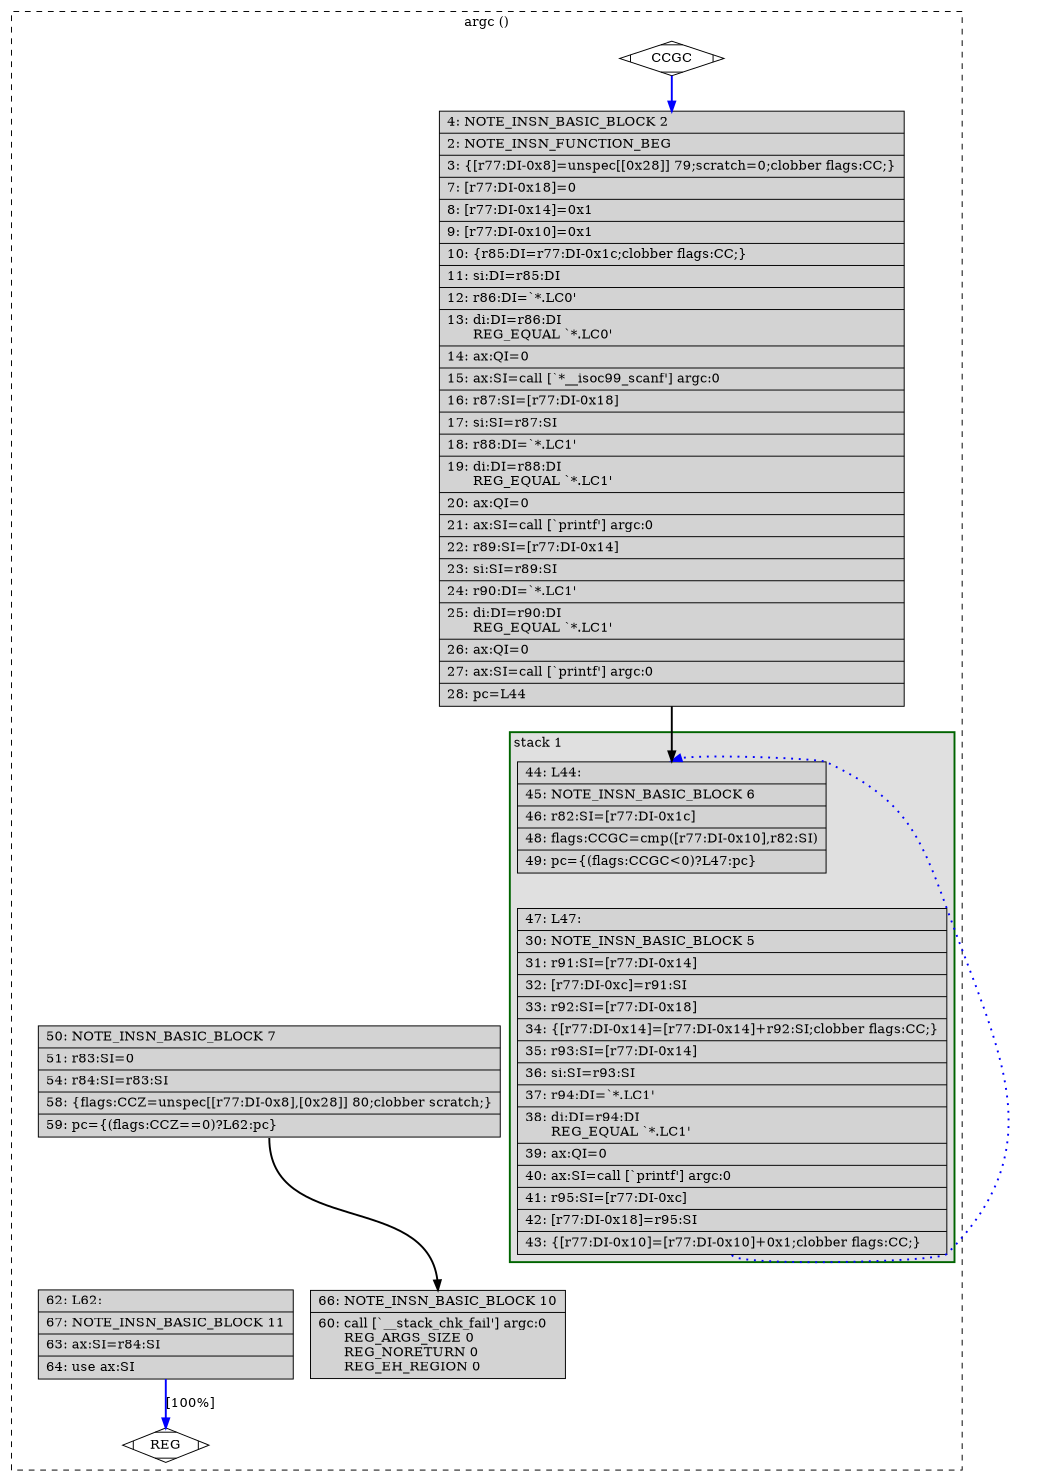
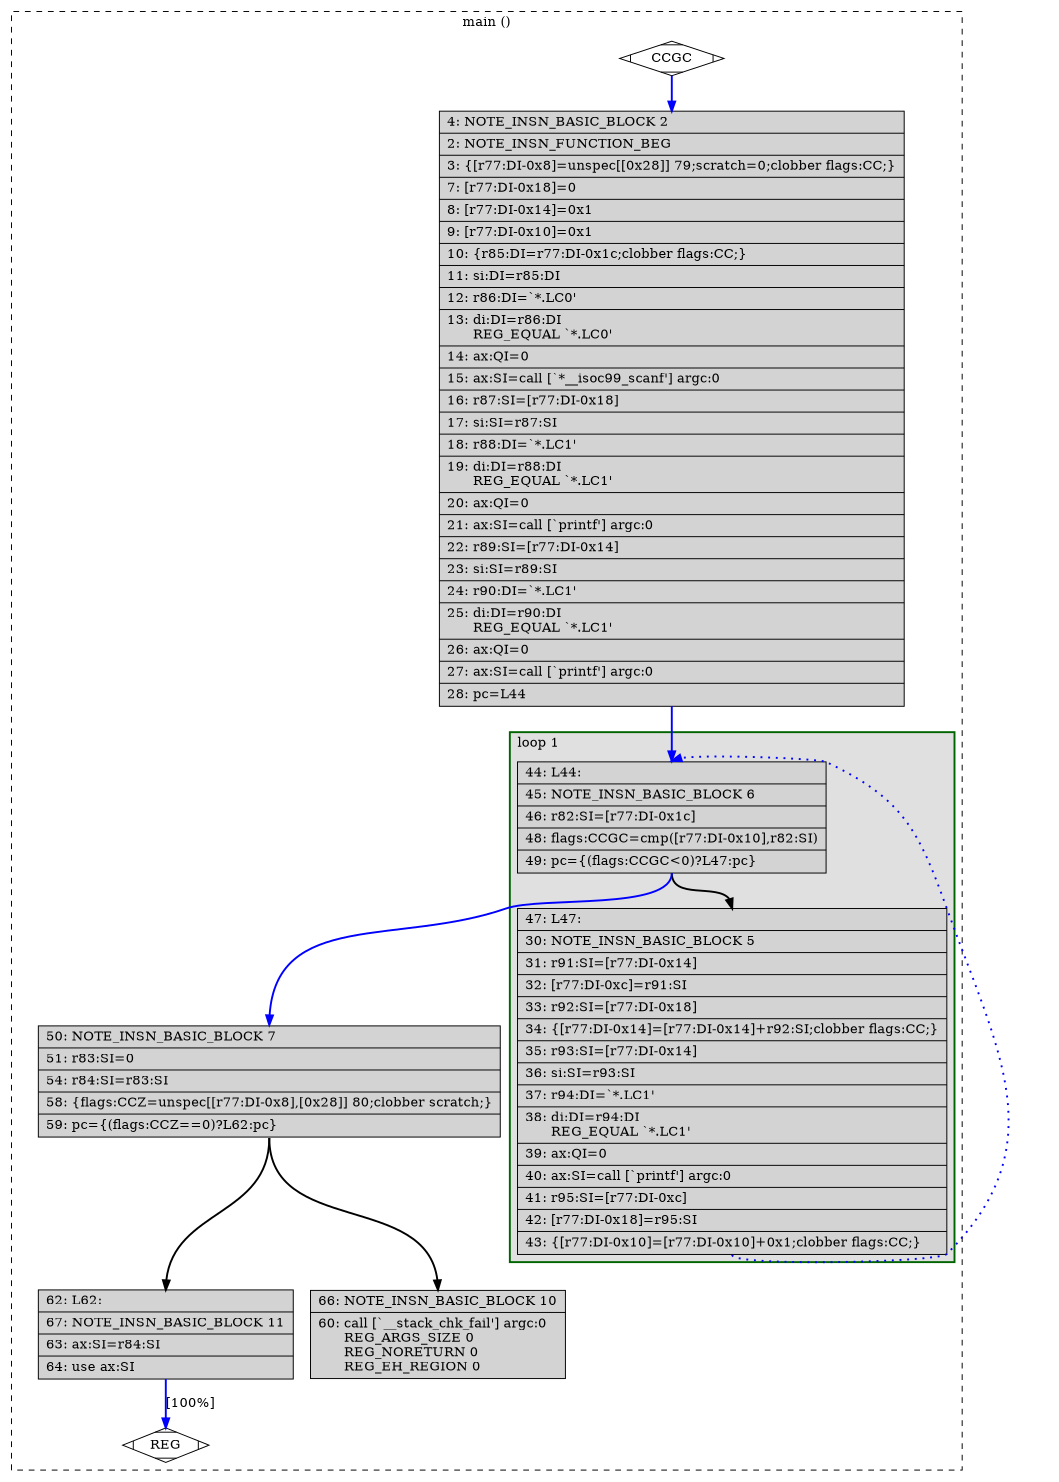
  digraph {
    node [fillcolor=lightgrey shape=record style=filled]
    edge [color=black constraint=true headport=n style="solid,bold" tailport=s weight=10]
    n1 [label="{\ \ \ 44:\ L44:\l|\ \ \ 45:\ NOTE_INSN_BASIC_BLOCK\ 6\l|\ \ \ 46:\ r82:SI=[r77:DI-0x1c]\l|\ \ \ 48:\ flags:CCGC=cmp([r77:DI-0x10],r82:SI)\l|\ \ \ 49:\ pc=\{(flags:CCGC\<0)?L47:pc\}\l}"]
    n2 [label="{\ \ \ 47:\ L47:\l|\ \ \ 30:\ NOTE_INSN_BASIC_BLOCK\ 5\l|\ \ \ 31:\ r91:SI=[r77:DI-0x14]\l|\ \ \ 32:\ [r77:DI-0xc]=r91:SI\l|\ \ \ 33:\ r92:SI=[r77:DI-0x18]\l|\ \ \ 34:\ \{[r77:DI-0x14]=[r77:DI-0x14]+r92:SI;clobber\ flags:CC;\}\l|\ \ \ 35:\ r93:SI=[r77:DI-0x14]\l|\ \ \ 36:\ si:SI=r93:SI\l|\ \ \ 37:\ r94:DI=`*.LC1'\l|\ \ \ 38:\ di:DI=r94:DI\l\ \ \ \ \ \ REG_EQUAL\ `*.LC1'\l|\ \ \ 39:\ ax:QI=0\l|\ \ \ 40:\ ax:SI=call\ [`printf']\ argc:0\l|\ \ \ 41:\ r95:SI=[r77:DI-0xc]\l|\ \ \ 42:\ [r77:DI-0x18]=r95:SI\l|\ \ \ 43:\ \{[r77:DI-0x10]=[r77:DI-0x10]+0x1;clobber\ flags:CC;\}\l}"]
    n3 [label="{\ \ \ 50:\ NOTE_INSN_BASIC_BLOCK\ 7\l|\ \ \ 51:\ r83:SI=0\l|\ \ \ 54:\ r84:SI=r83:SI\l|\ \ \ 58:\ \{flags:CCZ=unspec[[r77:DI-0x8],[0x28]]\ 80;clobber\ scratch;\}\l|\ \ \ 59:\ pc=\{(flags:CCZ==0)?L62:pc\}\l}"]
    n4 [fillcolor=white label=CCGC shape=Mdiamond]
    n5 [fillcolor=white label=REG shape=Mdiamond]
    n6 [label="{\ \ \ \ 4:\ NOTE_INSN_BASIC_BLOCK\ 2\l|\ \ \ \ 2:\ NOTE_INSN_FUNCTION_BEG\l|\ \ \ \ 3:\ \{[r77:DI-0x8]=unspec[[0x28]]\ 79;scratch=0;clobber\ flags:CC;\}\l|\ \ \ \ 7:\ [r77:DI-0x18]=0\l|\ \ \ \ 8:\ [r77:DI-0x14]=0x1\l|\ \ \ \ 9:\ [r77:DI-0x10]=0x1\l|\ \ \ 10:\ \{r85:DI=r77:DI-0x1c;clobber\ flags:CC;\}\l|\ \ \ 11:\ si:DI=r85:DI\l|\ \ \ 12:\ r86:DI=`*.LC0'\l|\ \ \ 13:\ di:DI=r86:DI\l\ \ \ \ \ \ REG_EQUAL\ `*.LC0'\l|\ \ \ 14:\ ax:QI=0\l|\ \ \ 15:\ ax:SI=call\ [`*__isoc99_scanf']\ argc:0\l|\ \ \ 16:\ r87:SI=[r77:DI-0x18]\l|\ \ \ 17:\ si:SI=r87:SI\l|\ \ \ 18:\ r88:DI=`*.LC1'\l|\ \ \ 19:\ di:DI=r88:DI\l\ \ \ \ \ \ REG_EQUAL\ `*.LC1'\l|\ \ \ 20:\ ax:QI=0\l|\ \ \ 21:\ ax:SI=call\ [`printf']\ argc:0\l|\ \ \ 22:\ r89:SI=[r77:DI-0x14]\l|\ \ \ 23:\ si:SI=r89:SI\l|\ \ \ 24:\ r90:DI=`*.LC1'\l|\ \ \ 25:\ di:DI=r90:DI\l\ \ \ \ \ \ REG_EQUAL\ `*.LC1'\l|\ \ \ 26:\ ax:QI=0\l|\ \ \ 27:\ ax:SI=call\ [`printf']\ argc:0\l|\ \ \ 28:\ pc=L44\l}"]
    n7 [label="{\ \ \ 66:\ NOTE_INSN_BASIC_BLOCK\ 10\l|\ \ \ 60:\ call\ [`__stack_chk_fail']\ argc:0\l\ \ \ \ \ \ REG_ARGS_SIZE\ 0\l\ \ \ \ \ \ REG_NORETURN\ 0\l\ \ \ \ \ \ REG_EH_REGION\ 0\l}"]
    n8 [label="{\ \ \ 62:\ L62:\l|\ \ \ 67:\ NOTE_INSN_BASIC_BLOCK\ 11\l|\ \ \ 63:\ ax:SI=r84:SI\l|\ \ \ 64:\ use\ ax:SI\l}"]
    subgraph cluster_1 {
      color=black
-     label="argc ()"
+     label="main ()"
      style=dashed
      n3
      n4
      n5
      n6
      n7
      n8
      subgraph cluster_2 {
        color=darkgreen
        fillcolor=grey88
-       label="stack 1"
+       label="loop 1"
        labeljust=l
        penwidth=2
        style=filled
        n1
        n2
      }
    }
+   n1 -> n2
+   n1 -> n3 [color=blue weight=100]
    n2 -> n1 [color=blue constraint=false style="dotted,bold"]
    n3 -> n7 [weight=100]
+   n3 -> n8
    n4 -> n5 [style=invis color="" weight=""]
    n4 -> n6 [color=blue weight=100]
-   n6 -> n1
+   n6 -> n1 [color=blue]
    n8 -> n5 [color=blue label="[100%]" weight=100]
  }
